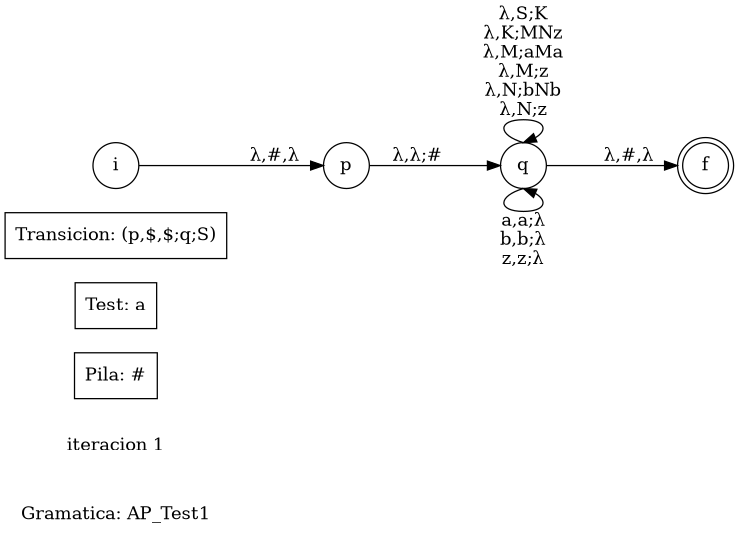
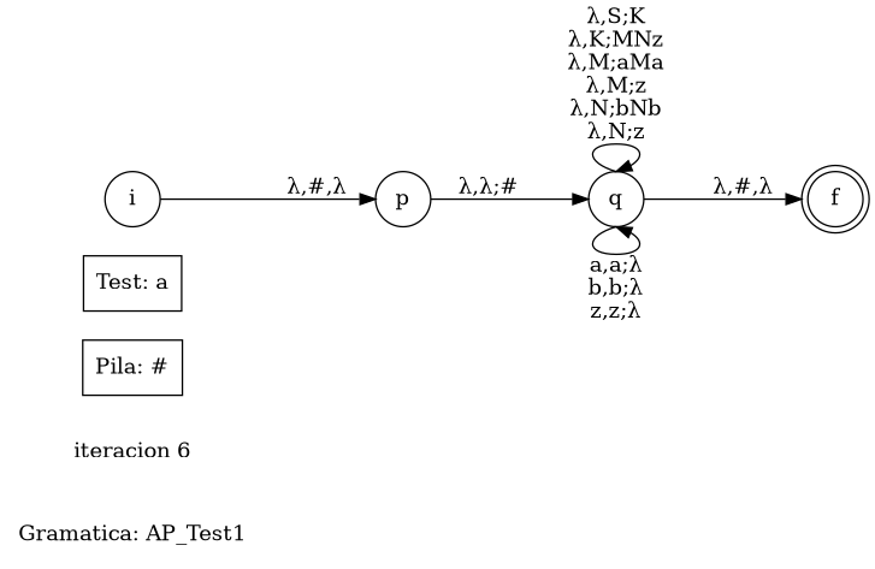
  digraph {
    rankdir=LR
    node [shape=record]
    n1 [label="Gramatica: AP_Test1" shape=plaintext]
-   n2 [label="iteracion 1" shape=plaintext]
+   n2 [label="iteracion 6" shape=plaintext]
    n3 [label="Pila: #"]
    n4 [label="Test: a"]
-   n5 [label="Transicion: (p,$,$;q;S)"]
    f [shape=doublecircle]
    i [shape=circle]
    p [shape=circle]
    q [shape=circle]
    i -> p [label="λ,#,λ"]
    p -> q [label="λ,λ;#"]
    q -> f [label="λ,#,λ"]
    q -> q [headport=n label="λ,S;K\nλ,K;MNz\nλ,M;aMa\nλ,M;z\nλ,N;bNb\nλ,N;z\n" tailport=n]
    q -> q [headport=s label="a,a;λ\nb,b;λ\nz,z;λ\n" tailport=s]
  }
